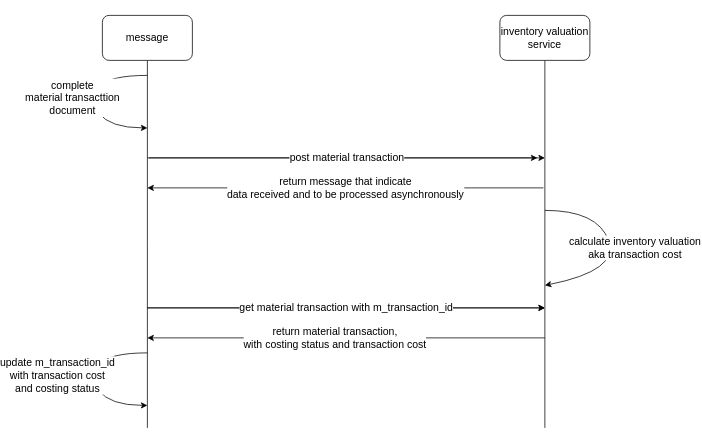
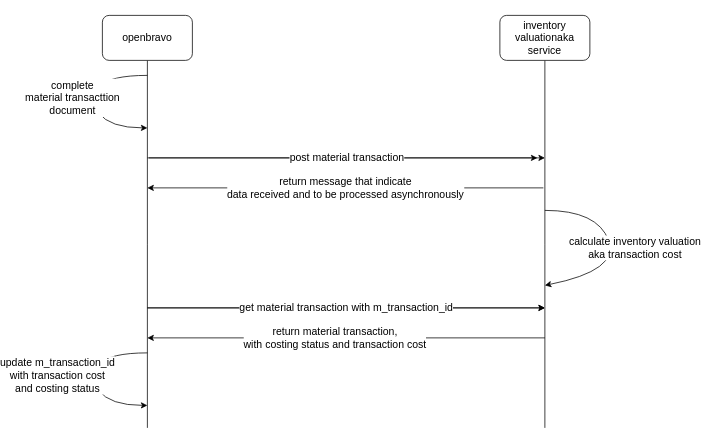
  <mxCell id="0" />
  <mxCell id="1" parent="0" />
  <mxCell id="2" style="edgeStyle=orthogonalEdgeStyle;rounded=0;orthogonalLoop=1;jettySize=auto;html=1;endArrow=none;endFill=0;" edge="1" parent="1" source="3"><mxGeometry relative="1" as="geometry"><mxPoint x="100" y="570" as="targetPoint" /></mxGeometry></mxCell>
- <mxCell id="3" value="message" style="rounded=1;whiteSpace=wrap;html=1;fontSize=14;" vertex="1" parent="1"><mxGeometry x="40" y="20" width="120" height="60" as="geometry" /></mxCell>
+ <mxCell id="3" value="openbravo" style="rounded=1;whiteSpace=wrap;html=1;fontSize=14;" vertex="1" parent="1"><mxGeometry x="40" y="20" width="120" height="60" as="geometry" /></mxCell>
  <mxCell id="4" style="edgeStyle=orthogonalEdgeStyle;rounded=0;orthogonalLoop=1;jettySize=auto;html=1;endArrow=none;endFill=0;" edge="1" parent="1" source="5"><mxGeometry relative="1" as="geometry"><mxPoint x="630" y="570" as="targetPoint" /></mxGeometry></mxCell>
- <mxCell id="5" value="inventory valuation service" style="rounded=1;whiteSpace=wrap;html=1;fontSize=14;" vertex="1" parent="1"><mxGeometry x="570" y="20" width="120" height="60" as="geometry" /></mxCell>
+ <mxCell id="5" value="inventory valuationaka service" style="rounded=1;whiteSpace=wrap;html=1;fontSize=14;" vertex="1" parent="1"><mxGeometry x="570" y="20" width="120" height="60" as="geometry" /></mxCell>
  <mxCell id="6" value="post material transaction" style="endArrow=classic;html=1;rounded=0;" edge="1" parent="1"><mxGeometry width="50" height="50" relative="1" as="geometry"><mxPoint x="100" y="210" as="sourcePoint" /><mxPoint x="620" y="210" as="targetPoint" /></mxGeometry></mxCell>
  <mxCell id="7" value="complete&lt;br style=&quot;font-size: 14px;&quot;&gt;material transacttion&lt;br style=&quot;font-size: 14px;&quot;&gt;document" style="curved=1;endArrow=classic;html=1;rounded=0;fontSize=14;" edge="1" parent="1"><mxGeometry x="-0.039" y="-20" width="50" height="50" relative="1" as="geometry"><mxPoint x="100" y="100" as="sourcePoint" /><mxPoint x="100" y="170" as="targetPoint" /><Array as="points"><mxPoint x="50" y="100" /><mxPoint x="20" y="130" /><mxPoint x="50" y="170" /></Array><mxPoint x="-4" y="-12" as="offset" /></mxGeometry></mxCell>
  <mxCell id="8" value="calculate inventory valuation&lt;br style=&quot;font-size: 14px;&quot;&gt;aka transaction cost" style="curved=1;endArrow=classic;html=1;rounded=0;fontSize=14;" edge="1" parent="1"><mxGeometry x="0.044" y="29" width="50" height="50" relative="1" as="geometry"><mxPoint x="630" y="280" as="sourcePoint" /><mxPoint x="630" y="380" as="targetPoint" /><Array as="points"><mxPoint x="700" y="280" /><mxPoint x="730" y="360" /></Array><mxPoint as="offset" /></mxGeometry></mxCell>
  <mxCell id="9" value="get material transaction with m_transaction_id" style="endArrow=classic;html=1;rounded=0;" edge="1" parent="1"><mxGeometry width="50" height="50" relative="1" as="geometry"><mxPoint x="100" y="410" as="sourcePoint" /><mxPoint x="630" y="410" as="targetPoint" /></mxGeometry></mxCell>
  <mxCell id="10" value="return material transaction,&lt;br&gt;with costing status and transaction cost" style="endArrow=classic;html=1;rounded=0;fontSize=14;" edge="1" parent="1"><mxGeometry x="0.057" width="50" height="50" relative="1" as="geometry"><mxPoint x="630" y="450" as="sourcePoint" /><mxPoint x="100" y="450" as="targetPoint" /><Array as="points"><mxPoint x="360" y="450" /></Array><mxPoint as="offset" /></mxGeometry></mxCell>
  <mxCell id="11" value="update m_transaction_id&lt;br style=&quot;font-size: 14px;&quot;&gt;with transaction cost&lt;br style=&quot;font-size: 14px;&quot;&gt;and costing status" style="curved=1;endArrow=classic;html=1;rounded=0;fontSize=14;" edge="1" parent="1"><mxGeometry x="-0.039" y="-40" width="50" height="50" relative="1" as="geometry"><mxPoint x="100" y="470" as="sourcePoint" /><mxPoint x="100" y="540" as="targetPoint" /><Array as="points"><mxPoint x="50" y="470" /><mxPoint x="20" y="500" /><mxPoint x="50" y="540" /></Array><mxPoint x="-8" y="-24" as="offset" /></mxGeometry></mxCell>
  <mxCell id="12" value="post material transaction" style="endArrow=classic;html=1;rounded=0;fontSize=14;" edge="1" parent="1"><mxGeometry width="50" height="50" relative="1" as="geometry"><mxPoint x="102" y="210" as="sourcePoint" /><mxPoint x="630" y="210" as="targetPoint" /></mxGeometry></mxCell>
  <mxCell id="13" value="get material transaction with m_transaction_id" style="endArrow=classic;html=1;rounded=0;fontSize=14;" edge="1" parent="1"><mxGeometry width="50" height="50" relative="1" as="geometry"><mxPoint x="100" y="410" as="sourcePoint" /><mxPoint x="630" y="410" as="targetPoint" /></mxGeometry></mxCell>
  <mxCell id="14" value="return message that indicate&lt;br&gt;data received and to be processed asynchronously" style="endArrow=classic;html=1;rounded=0;fontSize=14;" edge="1" parent="1"><mxGeometry width="50" height="50" relative="1" as="geometry"><mxPoint x="628" y="250" as="sourcePoint" /><mxPoint x="100" y="250" as="targetPoint" /></mxGeometry></mxCell>
